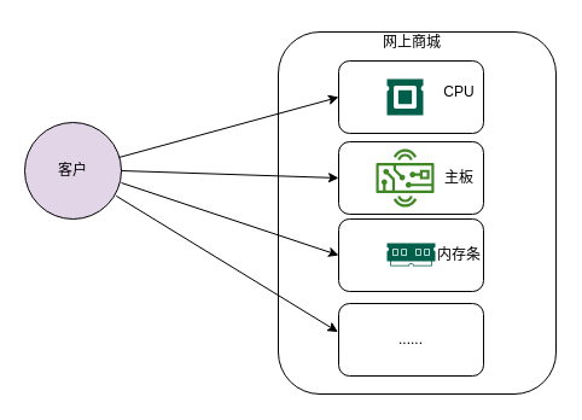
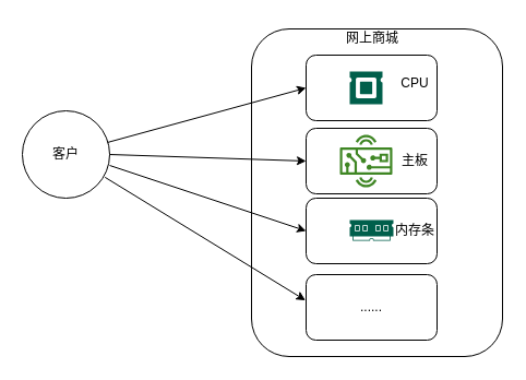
  <mxCell id="0" />
  <mxCell id="1" parent="0" />
  <mxCell id="2" value="" style="rounded=1;whiteSpace=wrap;html=1;" vertex="1" parent="1"><mxGeometry x="230" y="26" width="230" height="300" as="geometry" /></mxCell>
  <mxCell id="3" value="" style="rounded=1;whiteSpace=wrap;html=1;" vertex="1" parent="1"><mxGeometry x="280" y="181" width="120" height="60" as="geometry" /></mxCell>
  <mxCell id="4" value="" style="rounded=1;whiteSpace=wrap;html=1;" vertex="1" parent="1"><mxGeometry x="280" y="117" width="120" height="60" as="geometry" /></mxCell>
  <mxCell id="5" value="" style="rounded=1;whiteSpace=wrap;html=1;" vertex="1" parent="1"><mxGeometry x="280" y="50" width="120" height="60" as="geometry" /></mxCell>
- <mxCell id="6" value="客户" style="ellipse;whiteSpace=wrap;html=1;aspect=fixed;fillColor=#e1d5e7;" vertex="1" parent="1"><mxGeometry x="20" y="101" width="80" height="80" as="geometry" /></mxCell>
+ <mxCell id="6" value="客户" style="ellipse;whiteSpace=wrap;html=1;aspect=fixed;" vertex="1" parent="1"><mxGeometry x="20" y="101" width="80" height="80" as="geometry" /></mxCell>
  <mxCell id="7" value="" style="sketch=0;pointerEvents=1;shadow=0;dashed=0;html=1;strokeColor=none;fillColor=#005F4B;labelPosition=center;verticalLabelPosition=bottom;verticalAlign=top;align=center;outlineConnect=0;shape=mxgraph.veeam2.cpu;" vertex="1" parent="1"><mxGeometry x="320" y="65" width="30" height="30" as="geometry" /></mxCell>
  <mxCell id="8" value="" style="sketch=0;outlineConnect=0;fontColor=#232F3E;gradientColor=none;fillColor=#3F8624;strokeColor=none;dashed=0;verticalLabelPosition=bottom;verticalAlign=top;align=center;html=1;fontSize=12;fontStyle=0;aspect=fixed;pointerEvents=1;shape=mxgraph.aws4.hardware_board;" vertex="1" parent="1"><mxGeometry x="311" y="123" width="48" height="48" as="geometry" /></mxCell>
  <mxCell id="9" value="" style="sketch=0;pointerEvents=1;shadow=0;dashed=0;html=1;strokeColor=none;fillColor=#005F4B;labelPosition=center;verticalLabelPosition=bottom;verticalAlign=top;align=center;outlineConnect=0;shape=mxgraph.veeam2.ram;" vertex="1" parent="1"><mxGeometry x="320" y="201" width="40" height="19" as="geometry" /></mxCell>
  <mxCell id="10" value="CPU" style="text;html=1;strokeColor=none;fillColor=none;align=center;verticalAlign=middle;whiteSpace=wrap;rounded=0;" vertex="1" parent="1"><mxGeometry x="350" y="61" width="60" height="30" as="geometry" /></mxCell>
  <mxCell id="11" value="主板" style="text;html=1;strokeColor=none;fillColor=none;align=center;verticalAlign=middle;whiteSpace=wrap;rounded=0;" vertex="1" parent="1"><mxGeometry x="350" y="132" width="60" height="30" as="geometry" /></mxCell>
  <mxCell id="12" value="内存条" style="text;html=1;strokeColor=none;fillColor=none;align=center;verticalAlign=middle;whiteSpace=wrap;rounded=0;" vertex="1" parent="1"><mxGeometry x="350" y="196" width="60" height="30" as="geometry" /></mxCell>
  <mxCell id="13" value="......" style="rounded=1;whiteSpace=wrap;html=1;" vertex="1" parent="1"><mxGeometry x="280" y="251" width="120" height="60" as="geometry" /></mxCell>
  <mxCell id="14" value="网上商城" style="text;html=1;strokeColor=none;fillColor=none;align=center;verticalAlign=middle;whiteSpace=wrap;rounded=0;" vertex="1" parent="1"><mxGeometry x="311" y="20" width="60" height="30" as="geometry" /></mxCell>
  <mxCell id="15" value="" style="endArrow=classic;html=1;rounded=0;exitX=0.979;exitY=0.361;exitDx=0;exitDy=0;exitPerimeter=0;entryX=0;entryY=0.5;entryDx=0;entryDy=0;" edge="1" parent="1" source="6" target="5"><mxGeometry width="50" height="50" relative="1" as="geometry"><mxPoint x="270" y="351" as="sourcePoint" /><mxPoint x="180" y="120" as="targetPoint" /></mxGeometry></mxCell>
  <mxCell id="16" value="" style="endArrow=classic;html=1;rounded=0;exitX=1;exitY=0.5;exitDx=0;exitDy=0;entryX=0;entryY=0.5;entryDx=0;entryDy=0;" edge="1" parent="1" source="6" target="4"><mxGeometry width="50" height="50" relative="1" as="geometry"><mxPoint x="270" y="351" as="sourcePoint" /><mxPoint x="190" y="161" as="targetPoint" /></mxGeometry></mxCell>
  <mxCell id="17" value="" style="endArrow=classic;html=1;rounded=0;entryX=0;entryY=0.5;entryDx=0;entryDy=0;" edge="1" parent="1" target="3"><mxGeometry width="50" height="50" relative="1" as="geometry"><mxPoint x="100" y="151" as="sourcePoint" /><mxPoint x="190" y="211" as="targetPoint" /></mxGeometry></mxCell>
  <mxCell id="18" value="" style="endArrow=classic;html=1;rounded=0;entryX=-0.005;entryY=0.392;entryDx=0;entryDy=0;entryPerimeter=0;exitX=0.947;exitY=0.761;exitDx=0;exitDy=0;exitPerimeter=0;" edge="1" parent="1" source="6" target="13"><mxGeometry width="50" height="50" relative="1" as="geometry"><mxPoint x="110" y="161" as="sourcePoint" /><mxPoint x="290" y="221" as="targetPoint" /></mxGeometry></mxCell>
